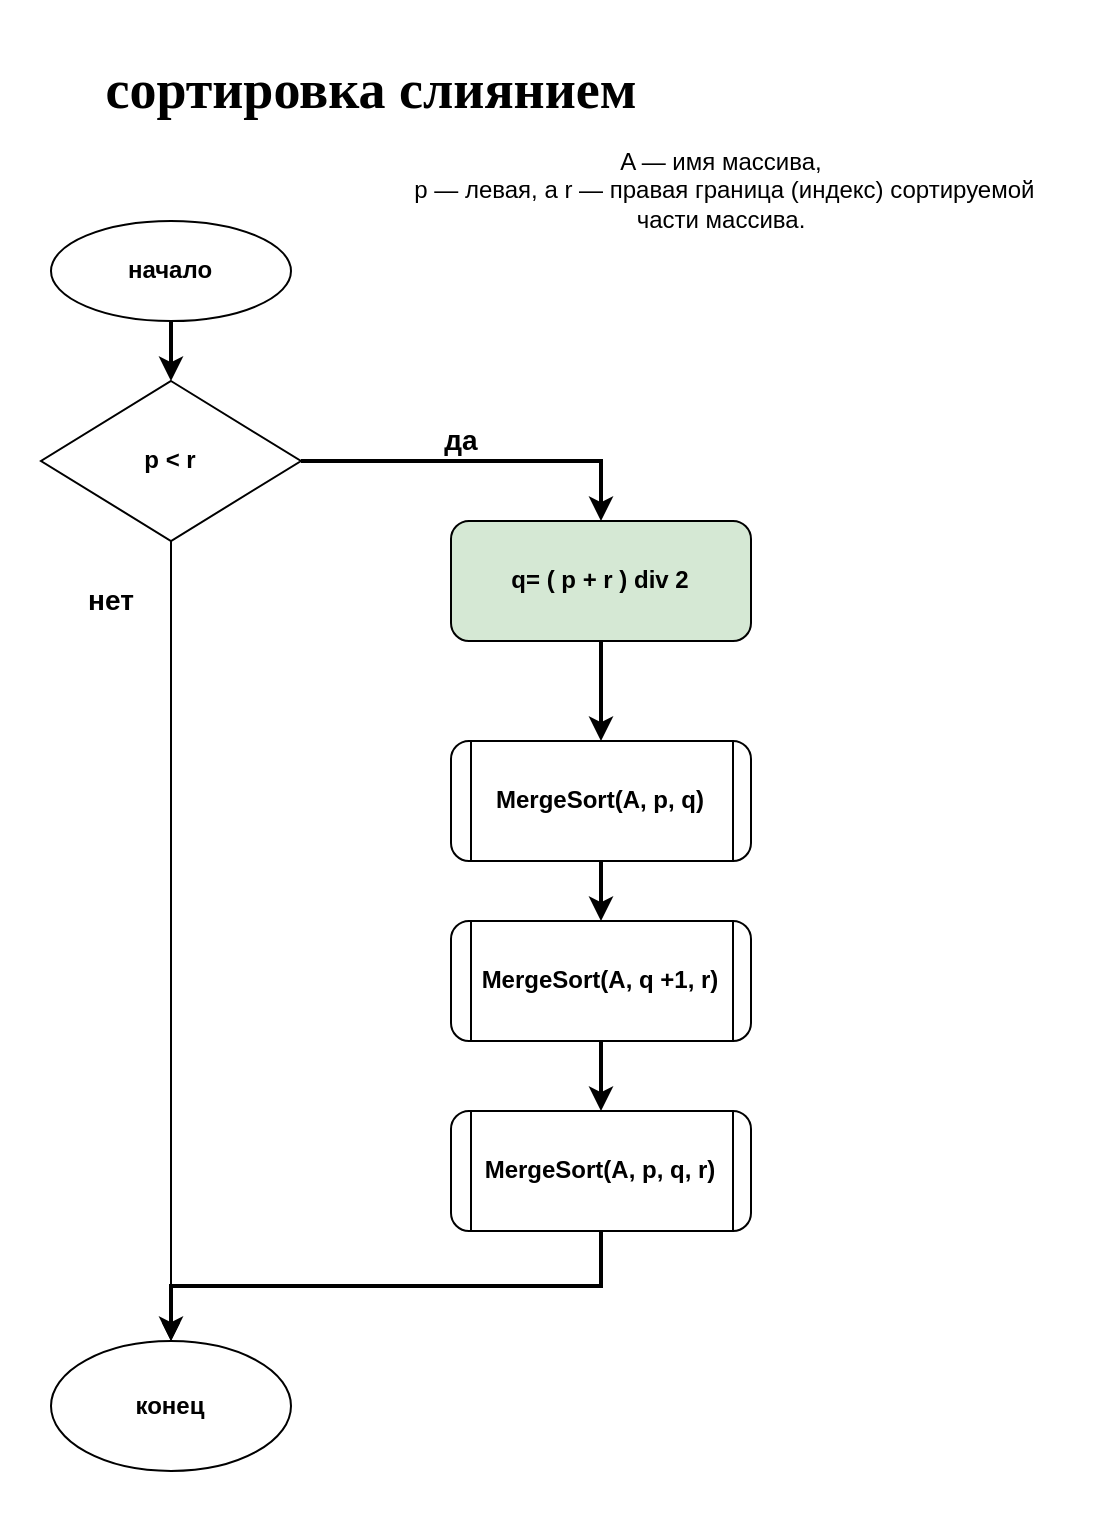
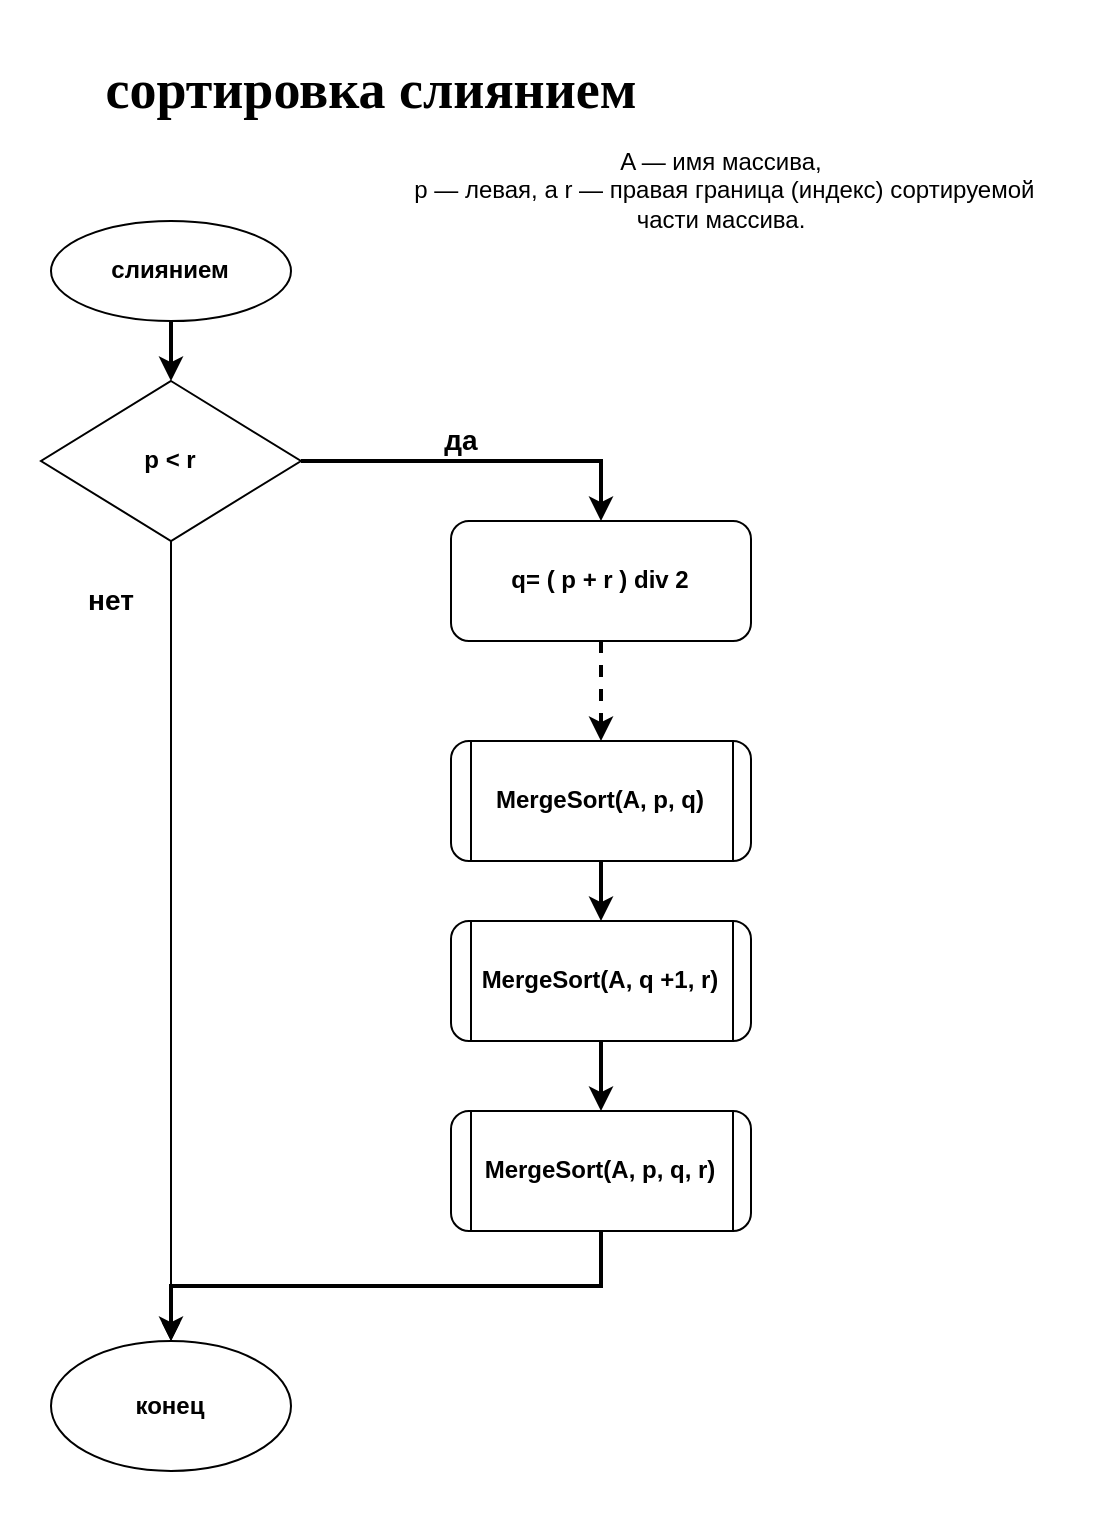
  <mxCell id="0" />
  <mxCell id="1" parent="0" />
  <mxCell id="2" value="&lt;font style=&quot;vertical-align: inherit&quot;&gt;&lt;font style=&quot;vertical-align: inherit&quot;&gt;A — имя массива,&lt;br&gt;&amp;nbsp;p — левая, а r — правая граница (индекс) сортируемой&lt;br&gt;части массива.&lt;/font&gt;&lt;/font&gt;" style="text;html=1;align=center;verticalAlign=middle;resizable=0;points=[];autosize=1;" vertex="1" parent="1"><mxGeometry x="195" y="70" width="330" height="50" as="geometry" /></mxCell>
  <mxCell id="3" value="" style="edgeStyle=orthogonalEdgeStyle;rounded=0;orthogonalLoop=1;jettySize=auto;html=1;strokeWidth=2;" edge="1" parent="1" source="4" target="7"><mxGeometry relative="1" as="geometry" /></mxCell>
- <mxCell id="4" value="&lt;font style=&quot;vertical-align: inherit&quot;&gt;&lt;font style=&quot;vertical-align: inherit&quot;&gt;начало&lt;/font&gt;&lt;/font&gt;" style="ellipse;whiteSpace=wrap;html=1;fontStyle=1" vertex="1" parent="1"><mxGeometry x="25" y="110" width="120" height="50" as="geometry" /></mxCell>
+ <mxCell id="4" value="&lt;font style=&quot;vertical-align: inherit&quot;&gt;&lt;font style=&quot;vertical-align: inherit&quot;&gt;слиянием&lt;/font&gt;&lt;/font&gt;" style="ellipse;whiteSpace=wrap;html=1;fontStyle=1" vertex="1" parent="1"><mxGeometry x="25" y="110" width="120" height="50" as="geometry" /></mxCell>
  <mxCell id="5" style="edgeStyle=orthogonalEdgeStyle;rounded=0;orthogonalLoop=1;jettySize=auto;html=1;exitX=0.5;exitY=1;exitDx=0;exitDy=0;strokeWidth=1;" edge="1" parent="1" source="7" target="8"><mxGeometry relative="1" as="geometry" /></mxCell>
  <mxCell id="6" style="edgeStyle=orthogonalEdgeStyle;rounded=0;orthogonalLoop=1;jettySize=auto;html=1;strokeWidth=2;entryX=0.5;entryY=0;entryDx=0;entryDy=0;" edge="1" parent="1" source="7" target="10"><mxGeometry relative="1" as="geometry"><mxPoint x="325" y="200" as="targetPoint" /><Array as="points"><mxPoint x="300" y="230" /></Array></mxGeometry></mxCell>
  <mxCell id="7" value="p &amp;lt; r" style="rhombus;whiteSpace=wrap;html=1;fontStyle=1" vertex="1" parent="1"><mxGeometry x="20" y="190" width="130" height="80" as="geometry" /></mxCell>
  <mxCell id="8" value="&lt;font style=&quot;vertical-align: inherit&quot;&gt;&lt;font style=&quot;vertical-align: inherit&quot;&gt;конец&lt;/font&gt;&lt;/font&gt;" style="ellipse;whiteSpace=wrap;html=1;fontStyle=1" vertex="1" parent="1"><mxGeometry x="25" y="670" width="120" height="65" as="geometry" /></mxCell>
- <mxCell id="9" value="" style="edgeStyle=orthogonalEdgeStyle;rounded=0;orthogonalLoop=1;jettySize=auto;html=1;strokeWidth=2;" edge="1" parent="1" source="10" target="12"><mxGeometry relative="1" as="geometry" /></mxCell>
- <mxCell id="10" value="q= ( p + r ) div 2" style="rounded=1;whiteSpace=wrap;html=1;fontStyle=1;fillColor=#d5e8d4;" vertex="1" parent="1"><mxGeometry x="225" y="260" width="150" height="60" as="geometry" /></mxCell>
+ <mxCell id="9" value="" style="edgeStyle=orthogonalEdgeStyle;rounded=0;orthogonalLoop=1;jettySize=auto;html=1;strokeWidth=2;dashed=1;" edge="1" parent="1" source="10" target="12"><mxGeometry relative="1" as="geometry" /></mxCell>
+ <mxCell id="10" value="q= ( p + r ) div 2" style="rounded=1;whiteSpace=wrap;html=1;fontStyle=1" vertex="1" parent="1"><mxGeometry x="225" y="260" width="150" height="60" as="geometry" /></mxCell>
  <mxCell id="11" value="" style="edgeStyle=orthogonalEdgeStyle;rounded=0;orthogonalLoop=1;jettySize=auto;html=1;strokeWidth=2;" edge="1" parent="1" source="12" target="14"><mxGeometry relative="1" as="geometry" /></mxCell>
  <mxCell id="12" value="MergeSort(A, p, q)" style="rounded=1;whiteSpace=wrap;html=1;fontStyle=1" vertex="1" parent="1"><mxGeometry x="225" y="370" width="150" height="60" as="geometry" /></mxCell>
  <mxCell id="13" value="" style="edgeStyle=orthogonalEdgeStyle;rounded=0;orthogonalLoop=1;jettySize=auto;html=1;strokeWidth=2;" edge="1" parent="1" source="14" target="16"><mxGeometry relative="1" as="geometry" /></mxCell>
  <mxCell id="14" value="&lt;span style=&quot;white-space: normal&quot;&gt;MergeSort(A, q +1, r)&lt;/span&gt;" style="rounded=1;whiteSpace=wrap;html=1;fontStyle=1" vertex="1" parent="1"><mxGeometry x="225" y="460" width="150" height="60" as="geometry" /></mxCell>
  <mxCell id="15" style="edgeStyle=orthogonalEdgeStyle;rounded=0;orthogonalLoop=1;jettySize=auto;html=1;exitX=0.5;exitY=1;exitDx=0;exitDy=0;entryX=0.5;entryY=0;entryDx=0;entryDy=0;strokeWidth=2;fontSize=14;" edge="1" parent="1" source="16" target="8"><mxGeometry relative="1" as="geometry" /></mxCell>
  <mxCell id="16" value="&lt;span style=&quot;white-space: normal&quot;&gt;MergeSort(A, p, q, r)&lt;/span&gt;" style="rounded=1;whiteSpace=wrap;html=1;fontStyle=1" vertex="1" parent="1"><mxGeometry x="225" y="555" width="150" height="60" as="geometry" /></mxCell>
  <mxCell id="17" style="edgeStyle=orthogonalEdgeStyle;rounded=0;orthogonalLoop=1;jettySize=auto;html=1;exitX=0.5;exitY=1;exitDx=0;exitDy=0;fontStyle=1" edge="1" parent="1" source="4" target="4"><mxGeometry relative="1" as="geometry" /></mxCell>
  <mxCell id="18" value="" style="endArrow=none;html=1;" edge="1" parent="1"><mxGeometry width="50" height="50" relative="1" as="geometry"><mxPoint x="235" y="614.5" as="sourcePoint" /><mxPoint x="235" y="554.5" as="targetPoint" /></mxGeometry></mxCell>
  <mxCell id="19" value="" style="endArrow=none;html=1;" edge="1" parent="1"><mxGeometry width="50" height="50" relative="1" as="geometry"><mxPoint x="366" y="614.5" as="sourcePoint" /><mxPoint x="366" y="554.5" as="targetPoint" /></mxGeometry></mxCell>
  <mxCell id="20" value="" style="endArrow=none;html=1;" edge="1" parent="1"><mxGeometry width="50" height="50" relative="1" as="geometry"><mxPoint x="235" y="520" as="sourcePoint" /><mxPoint x="235" y="460" as="targetPoint" /></mxGeometry></mxCell>
  <mxCell id="21" value="" style="endArrow=none;html=1;" edge="1" parent="1"><mxGeometry width="50" height="50" relative="1" as="geometry"><mxPoint x="366" y="520" as="sourcePoint" /><mxPoint x="366" y="460" as="targetPoint" /></mxGeometry></mxCell>
  <mxCell id="22" value="" style="endArrow=none;html=1;" edge="1" parent="1"><mxGeometry width="50" height="50" relative="1" as="geometry"><mxPoint x="235" y="430" as="sourcePoint" /><mxPoint x="235" y="370" as="targetPoint" /></mxGeometry></mxCell>
  <mxCell id="23" value="" style="endArrow=none;html=1;" edge="1" parent="1"><mxGeometry width="50" height="50" relative="1" as="geometry"><mxPoint x="366" y="430" as="sourcePoint" /><mxPoint x="366" y="370" as="targetPoint" /></mxGeometry></mxCell>
  <mxCell id="24" value="да" style="text;html=1;align=center;verticalAlign=middle;resizable=0;points=[];autosize=1;fontStyle=1;fontSize=14;" vertex="1" parent="1"><mxGeometry x="215" y="210" width="30" height="20" as="geometry" /></mxCell>
  <mxCell id="25" value="&lt;b&gt;нет&lt;/b&gt;" style="text;html=1;align=center;verticalAlign=middle;resizable=0;points=[];autosize=1;fontSize=14;" vertex="1" parent="1"><mxGeometry x="35" y="290" width="40" height="20" as="geometry" /></mxCell>
  <mxCell id="26" value="&lt;pre style=&quot;font-family: &amp;#34;consolas&amp;#34;&quot;&gt;&lt;span&gt;&lt;b&gt;&lt;font style=&quot;font-size: 27px&quot;&gt;сортировка слиянием&lt;/font&gt;&lt;/b&gt;&lt;/span&gt;&lt;/pre&gt;" style="text;html=1;align=center;verticalAlign=middle;resizable=0;points=[];autosize=1;fontSize=14;labelBackgroundColor=#ffffff;fontColor=#000000;" vertex="1" parent="1"><mxGeometry x="35" y="20" width="300" height="50" as="geometry" /></mxCell>
